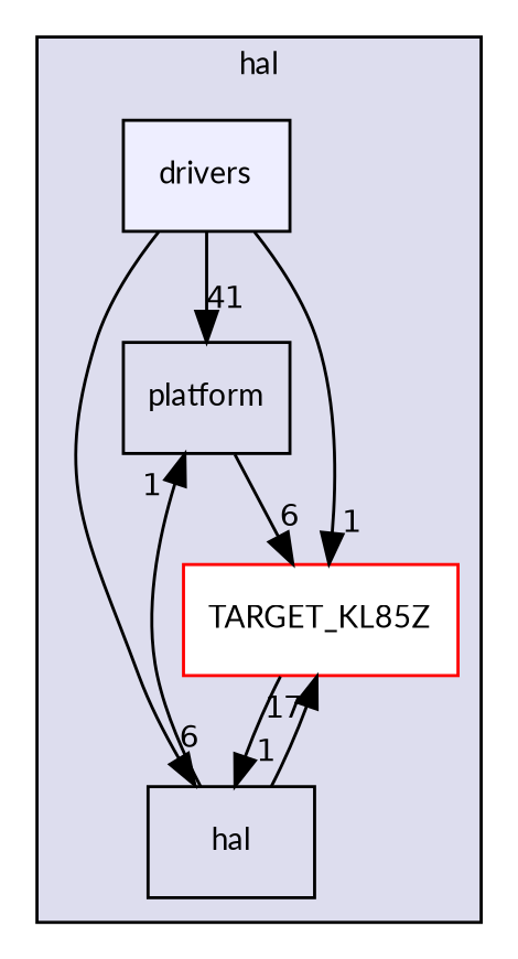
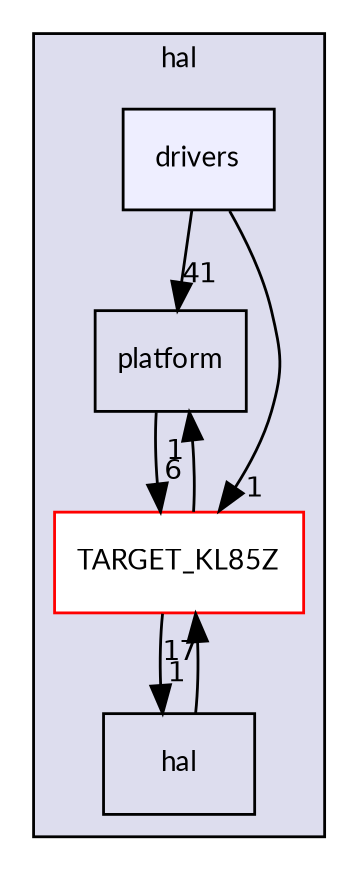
  digraph {
    compound=true
    fontname=Lato
    node [fontname=Lato fontsize=10 shape=box]
    edge [fontname=Lato headlabel=1 labeldistance=1.5 labelfontname=Helvetica labelfontsize=10]
    n1 [label=platform]
    n2 [label=hal]
    n3 [color=red fillcolor=white label=TARGET_KL85Z style=filled]
    n4 [fillcolor="#eeeeff" label=drivers pencolor=black style=filled]
    subgraph cluster_1 {
      bgcolor="#ddddee"
      fontsize=10
      label=hal
      pencolor=black
      n1
      n2
      n3
      n4
    }
    n1 -> n3 [headlabel=6]
    n2 -> n3 [headlabel=17]
-   n2 -> n1
+   n3 -> n1
    n3 -> n2
    n4 -> n1 [headlabel=41]
-   n4 -> n2 [headlabel=6]
    n4 -> n3
  }
